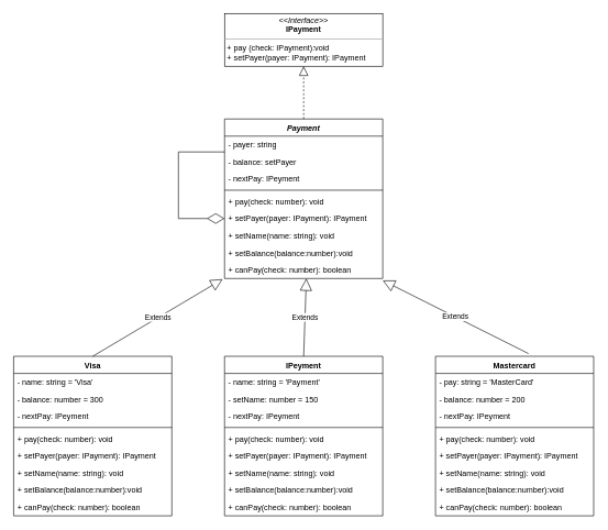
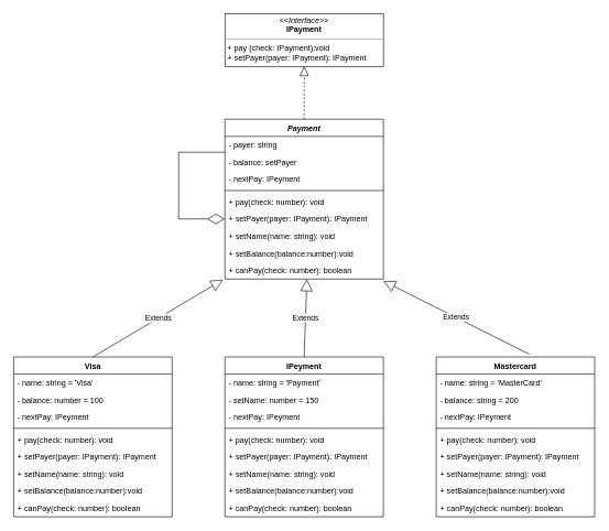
  <mxCell id="0" />
  <mxCell id="1" parent="0" />
  <mxCell id="2" value="&lt;p style=&quot;margin:0px;margin-top:4px;text-align:center;&quot;&gt;&lt;i&gt;&amp;lt;&amp;lt;Interface&amp;gt;&amp;gt;&lt;/i&gt;&lt;br&gt;&lt;b&gt;IPayment&lt;/b&gt;&lt;/p&gt;&lt;hr size=&quot;1&quot;&gt;&lt;p style=&quot;margin:0px;margin-left:4px;&quot;&gt;+ pay (check: IPayment):void&lt;/p&gt;&lt;p style=&quot;margin:0px;margin-left:4px;&quot;&gt;+ setPayer(payer: IPayment): IPayment&lt;/p&gt;" style="verticalAlign=top;align=left;overflow=fill;fontSize=12;fontFamily=Helvetica;html=1;" vertex="1" parent="1"><mxGeometry x="340" y="20" width="240" height="80" as="geometry" /></mxCell>
  <mxCell id="3" value="Payment" style="swimlane;fontStyle=3;align=center;verticalAlign=top;childLayout=stackLayout;horizontal=1;startSize=26;horizontalStack=0;resizeParent=1;resizeParentMax=0;resizeLast=0;collapsible=1;marginBottom=0;" vertex="1" parent="1"><mxGeometry x="340" y="180" width="240" height="242" as="geometry" /></mxCell>
  <mxCell id="4" value="- payer: string" style="text;strokeColor=none;fillColor=none;align=left;verticalAlign=top;spacingLeft=4;spacingRight=4;overflow=hidden;rotatable=0;points=[[0,0.5],[1,0.5]];portConstraint=eastwest;" vertex="1" parent="3"><mxGeometry y="26" width="240" height="26" as="geometry" /></mxCell>
  <mxCell id="5" value="- balance: setPayer" style="text;strokeColor=none;fillColor=none;align=left;verticalAlign=top;spacingLeft=4;spacingRight=4;overflow=hidden;rotatable=0;points=[[0,0.5],[1,0.5]];portConstraint=eastwest;" vertex="1" parent="3"><mxGeometry y="52" width="240" height="26" as="geometry" /></mxCell>
  <mxCell id="6" value="- nextPay: IPeyment" style="text;strokeColor=none;fillColor=none;align=left;verticalAlign=top;spacingLeft=4;spacingRight=4;overflow=hidden;rotatable=0;points=[[0,0.5],[1,0.5]];portConstraint=eastwest;" vertex="1" parent="3"><mxGeometry y="78" width="240" height="26" as="geometry" /></mxCell>
  <mxCell id="7" value="" style="line;strokeWidth=1;fillColor=none;align=left;verticalAlign=middle;spacingTop=-1;spacingLeft=3;spacingRight=3;rotatable=0;labelPosition=right;points=[];portConstraint=eastwest;strokeColor=inherit;" vertex="1" parent="3"><mxGeometry y="104" width="240" height="8" as="geometry" /></mxCell>
  <mxCell id="8" value="+ pay(check: number): void" style="text;strokeColor=none;fillColor=none;align=left;verticalAlign=top;spacingLeft=4;spacingRight=4;overflow=hidden;rotatable=0;points=[[0,0.5],[1,0.5]];portConstraint=eastwest;" vertex="1" parent="3"><mxGeometry y="112" width="240" height="26" as="geometry" /></mxCell>
  <mxCell id="9" value="+ setPayer(payer: IPayment): IPayment" style="text;strokeColor=none;fillColor=none;align=left;verticalAlign=top;spacingLeft=4;spacingRight=4;overflow=hidden;rotatable=0;points=[[0,0.5],[1,0.5]];portConstraint=eastwest;" vertex="1" parent="3"><mxGeometry y="138" width="240" height="26" as="geometry" /></mxCell>
  <mxCell id="10" value="+ setName(name: string): void" style="text;strokeColor=none;fillColor=none;align=left;verticalAlign=top;spacingLeft=4;spacingRight=4;overflow=hidden;rotatable=0;points=[[0,0.5],[1,0.5]];portConstraint=eastwest;" vertex="1" parent="3"><mxGeometry y="164" width="240" height="26" as="geometry" /></mxCell>
  <mxCell id="11" value="+ setBalance(balance:number):void" style="text;strokeColor=none;fillColor=none;align=left;verticalAlign=top;spacingLeft=4;spacingRight=4;overflow=hidden;rotatable=0;points=[[0,0.5],[1,0.5]];portConstraint=eastwest;" vertex="1" parent="3"><mxGeometry y="190" width="240" height="26" as="geometry" /></mxCell>
  <mxCell id="12" value="+ canPay(check: number): boolean" style="text;strokeColor=none;fillColor=none;align=left;verticalAlign=top;spacingLeft=4;spacingRight=4;overflow=hidden;rotatable=0;points=[[0,0.5],[1,0.5]];portConstraint=eastwest;" vertex="1" parent="3"><mxGeometry y="216" width="240" height="26" as="geometry" /></mxCell>
  <mxCell id="13" value="" style="endArrow=diamondThin;endFill=0;endSize=24;html=1;rounded=0;entryX=0;entryY=0.5;entryDx=0;entryDy=0;" edge="1" parent="3" target="9"><mxGeometry width="160" relative="1" as="geometry"><mxPoint y="50" as="sourcePoint" /><mxPoint x="-40" y="180" as="targetPoint" /><Array as="points"><mxPoint x="-70" y="50" /><mxPoint x="-70" y="100" /><mxPoint x="-70" y="151" /></Array></mxGeometry></mxCell>
  <mxCell id="14" value="" style="endArrow=block;dashed=1;endFill=0;endSize=12;html=1;rounded=0;entryX=0.5;entryY=1;entryDx=0;entryDy=0;exitX=0.5;exitY=0;exitDx=0;exitDy=0;" edge="1" parent="1" source="3" target="2"><mxGeometry width="160" relative="1" as="geometry"><mxPoint x="370" y="340" as="sourcePoint" /><mxPoint x="530" y="340" as="targetPoint" /></mxGeometry></mxCell>
  <mxCell id="15" value="Visa" style="swimlane;fontStyle=1;align=center;verticalAlign=top;childLayout=stackLayout;horizontal=1;startSize=26;horizontalStack=0;resizeParent=1;resizeParentMax=0;resizeLast=0;collapsible=1;marginBottom=0;" vertex="1" parent="1"><mxGeometry x="20" y="540" width="240" height="242" as="geometry" /></mxCell>
  <mxCell id="16" value="- name: string = 'Visa'" style="text;strokeColor=none;fillColor=none;align=left;verticalAlign=top;spacingLeft=4;spacingRight=4;overflow=hidden;rotatable=0;points=[[0,0.5],[1,0.5]];portConstraint=eastwest;" vertex="1" parent="15"><mxGeometry y="26" width="240" height="26" as="geometry" /></mxCell>
- <mxCell id="17" value="- balance: number = 300" style="text;strokeColor=none;fillColor=none;align=left;verticalAlign=top;spacingLeft=4;spacingRight=4;overflow=hidden;rotatable=0;points=[[0,0.5],[1,0.5]];portConstraint=eastwest;" vertex="1" parent="15"><mxGeometry y="52" width="240" height="26" as="geometry" /></mxCell>
+ <mxCell id="17" value="- balance: number = 100" style="text;strokeColor=none;fillColor=none;align=left;verticalAlign=top;spacingLeft=4;spacingRight=4;overflow=hidden;rotatable=0;points=[[0,0.5],[1,0.5]];portConstraint=eastwest;" vertex="1" parent="15"><mxGeometry y="52" width="240" height="26" as="geometry" /></mxCell>
  <mxCell id="18" value="- nextPay: IPeyment" style="text;strokeColor=none;fillColor=none;align=left;verticalAlign=top;spacingLeft=4;spacingRight=4;overflow=hidden;rotatable=0;points=[[0,0.5],[1,0.5]];portConstraint=eastwest;" vertex="1" parent="15"><mxGeometry y="78" width="240" height="26" as="geometry" /></mxCell>
  <mxCell id="19" value="" style="line;strokeWidth=1;fillColor=none;align=left;verticalAlign=middle;spacingTop=-1;spacingLeft=3;spacingRight=3;rotatable=0;labelPosition=right;points=[];portConstraint=eastwest;strokeColor=inherit;" vertex="1" parent="15"><mxGeometry y="104" width="240" height="8" as="geometry" /></mxCell>
  <mxCell id="20" value="+ pay(check: number): void" style="text;strokeColor=none;fillColor=none;align=left;verticalAlign=top;spacingLeft=4;spacingRight=4;overflow=hidden;rotatable=0;points=[[0,0.5],[1,0.5]];portConstraint=eastwest;" vertex="1" parent="15"><mxGeometry y="112" width="240" height="26" as="geometry" /></mxCell>
  <mxCell id="21" value="+ setPayer(payer: IPayment): IPayment" style="text;strokeColor=none;fillColor=none;align=left;verticalAlign=top;spacingLeft=4;spacingRight=4;overflow=hidden;rotatable=0;points=[[0,0.5],[1,0.5]];portConstraint=eastwest;" vertex="1" parent="15"><mxGeometry y="138" width="240" height="26" as="geometry" /></mxCell>
  <mxCell id="22" value="+ setName(name: string): void" style="text;strokeColor=none;fillColor=none;align=left;verticalAlign=top;spacingLeft=4;spacingRight=4;overflow=hidden;rotatable=0;points=[[0,0.5],[1,0.5]];portConstraint=eastwest;" vertex="1" parent="15"><mxGeometry y="164" width="240" height="26" as="geometry" /></mxCell>
  <mxCell id="23" value="+ setBalance(balance:number):void" style="text;strokeColor=none;fillColor=none;align=left;verticalAlign=top;spacingLeft=4;spacingRight=4;overflow=hidden;rotatable=0;points=[[0,0.5],[1,0.5]];portConstraint=eastwest;" vertex="1" parent="15"><mxGeometry y="190" width="240" height="26" as="geometry" /></mxCell>
  <mxCell id="24" value="+ canPay(check: number): boolean" style="text;strokeColor=none;fillColor=none;align=left;verticalAlign=top;spacingLeft=4;spacingRight=4;overflow=hidden;rotatable=0;points=[[0,0.5],[1,0.5]];portConstraint=eastwest;" vertex="1" parent="15"><mxGeometry y="216" width="240" height="26" as="geometry" /></mxCell>
  <mxCell id="25" value="IPeyment" style="swimlane;fontStyle=1;align=center;verticalAlign=top;childLayout=stackLayout;horizontal=1;startSize=26;horizontalStack=0;resizeParent=1;resizeParentMax=0;resizeLast=0;collapsible=1;marginBottom=0;" vertex="1" parent="1"><mxGeometry x="340" y="540" width="240" height="242" as="geometry" /></mxCell>
  <mxCell id="26" value="- name: string = 'Payment'" style="text;strokeColor=none;fillColor=none;align=left;verticalAlign=top;spacingLeft=4;spacingRight=4;overflow=hidden;rotatable=0;points=[[0,0.5],[1,0.5]];portConstraint=eastwest;" vertex="1" parent="25"><mxGeometry y="26" width="240" height="26" as="geometry" /></mxCell>
  <mxCell id="27" value="- setName: number = 150" style="text;strokeColor=none;fillColor=none;align=left;verticalAlign=top;spacingLeft=4;spacingRight=4;overflow=hidden;rotatable=0;points=[[0,0.5],[1,0.5]];portConstraint=eastwest;" vertex="1" parent="25"><mxGeometry y="52" width="240" height="26" as="geometry" /></mxCell>
  <mxCell id="28" value="- nextPay: IPeyment" style="text;strokeColor=none;fillColor=none;align=left;verticalAlign=top;spacingLeft=4;spacingRight=4;overflow=hidden;rotatable=0;points=[[0,0.5],[1,0.5]];portConstraint=eastwest;" vertex="1" parent="25"><mxGeometry y="78" width="240" height="26" as="geometry" /></mxCell>
  <mxCell id="29" value="" style="line;strokeWidth=1;fillColor=none;align=left;verticalAlign=middle;spacingTop=-1;spacingLeft=3;spacingRight=3;rotatable=0;labelPosition=right;points=[];portConstraint=eastwest;strokeColor=inherit;" vertex="1" parent="25"><mxGeometry y="104" width="240" height="8" as="geometry" /></mxCell>
  <mxCell id="30" value="+ pay(check: number): void" style="text;strokeColor=none;fillColor=none;align=left;verticalAlign=top;spacingLeft=4;spacingRight=4;overflow=hidden;rotatable=0;points=[[0,0.5],[1,0.5]];portConstraint=eastwest;" vertex="1" parent="25"><mxGeometry y="112" width="240" height="26" as="geometry" /></mxCell>
  <mxCell id="31" value="+ setPayer(payer: IPayment): IPayment" style="text;strokeColor=none;fillColor=none;align=left;verticalAlign=top;spacingLeft=4;spacingRight=4;overflow=hidden;rotatable=0;points=[[0,0.5],[1,0.5]];portConstraint=eastwest;" vertex="1" parent="25"><mxGeometry y="138" width="240" height="26" as="geometry" /></mxCell>
  <mxCell id="32" value="+ setName(name: string): void" style="text;strokeColor=none;fillColor=none;align=left;verticalAlign=top;spacingLeft=4;spacingRight=4;overflow=hidden;rotatable=0;points=[[0,0.5],[1,0.5]];portConstraint=eastwest;" vertex="1" parent="25"><mxGeometry y="164" width="240" height="26" as="geometry" /></mxCell>
  <mxCell id="33" value="+ setBalance(balance:number):void" style="text;strokeColor=none;fillColor=none;align=left;verticalAlign=top;spacingLeft=4;spacingRight=4;overflow=hidden;rotatable=0;points=[[0,0.5],[1,0.5]];portConstraint=eastwest;" vertex="1" parent="25"><mxGeometry y="190" width="240" height="26" as="geometry" /></mxCell>
  <mxCell id="34" value="+ canPay(check: number): boolean" style="text;strokeColor=none;fillColor=none;align=left;verticalAlign=top;spacingLeft=4;spacingRight=4;overflow=hidden;rotatable=0;points=[[0,0.5],[1,0.5]];portConstraint=eastwest;" vertex="1" parent="25"><mxGeometry y="216" width="240" height="26" as="geometry" /></mxCell>
  <mxCell id="35" value="Mastercard" style="swimlane;fontStyle=1;align=center;verticalAlign=top;childLayout=stackLayout;horizontal=1;startSize=26;horizontalStack=0;resizeParent=1;resizeParentMax=0;resizeLast=0;collapsible=1;marginBottom=0;" vertex="1" parent="1"><mxGeometry x="660" y="540" width="240" height="242" as="geometry" /></mxCell>
- <mxCell id="36" value="- pay: string = 'MasterCard'" style="text;strokeColor=none;fillColor=none;align=left;verticalAlign=top;spacingLeft=4;spacingRight=4;overflow=hidden;rotatable=0;points=[[0,0.5],[1,0.5]];portConstraint=eastwest;" vertex="1" parent="35"><mxGeometry y="26" width="240" height="26" as="geometry" /></mxCell>
- <mxCell id="37" value="- balance: number = 200" style="text;strokeColor=none;fillColor=none;align=left;verticalAlign=top;spacingLeft=4;spacingRight=4;overflow=hidden;rotatable=0;points=[[0,0.5],[1,0.5]];portConstraint=eastwest;" vertex="1" parent="35"><mxGeometry y="52" width="240" height="26" as="geometry" /></mxCell>
+ <mxCell id="36" value="- name: string = 'MasterCard'" style="text;strokeColor=none;fillColor=none;align=left;verticalAlign=top;spacingLeft=4;spacingRight=4;overflow=hidden;rotatable=0;points=[[0,0.5],[1,0.5]];portConstraint=eastwest;" vertex="1" parent="35"><mxGeometry y="26" width="240" height="26" as="geometry" /></mxCell>
+ <mxCell id="37" value="- balance: string = 200" style="text;strokeColor=none;fillColor=none;align=left;verticalAlign=top;spacingLeft=4;spacingRight=4;overflow=hidden;rotatable=0;points=[[0,0.5],[1,0.5]];portConstraint=eastwest;" vertex="1" parent="35"><mxGeometry y="52" width="240" height="26" as="geometry" /></mxCell>
  <mxCell id="38" value="- nextPay: IPeyment" style="text;strokeColor=none;fillColor=none;align=left;verticalAlign=top;spacingLeft=4;spacingRight=4;overflow=hidden;rotatable=0;points=[[0,0.5],[1,0.5]];portConstraint=eastwest;" vertex="1" parent="35"><mxGeometry y="78" width="240" height="26" as="geometry" /></mxCell>
  <mxCell id="39" value="" style="line;strokeWidth=1;fillColor=none;align=left;verticalAlign=middle;spacingTop=-1;spacingLeft=3;spacingRight=3;rotatable=0;labelPosition=right;points=[];portConstraint=eastwest;strokeColor=inherit;" vertex="1" parent="35"><mxGeometry y="104" width="240" height="8" as="geometry" /></mxCell>
  <mxCell id="40" value="+ pay(check: number): void" style="text;strokeColor=none;fillColor=none;align=left;verticalAlign=top;spacingLeft=4;spacingRight=4;overflow=hidden;rotatable=0;points=[[0,0.5],[1,0.5]];portConstraint=eastwest;" vertex="1" parent="35"><mxGeometry y="112" width="240" height="26" as="geometry" /></mxCell>
  <mxCell id="41" value="+ setPayer(payer: IPayment): IPayment" style="text;strokeColor=none;fillColor=none;align=left;verticalAlign=top;spacingLeft=4;spacingRight=4;overflow=hidden;rotatable=0;points=[[0,0.5],[1,0.5]];portConstraint=eastwest;" vertex="1" parent="35"><mxGeometry y="138" width="240" height="26" as="geometry" /></mxCell>
  <mxCell id="42" value="+ setName(name: string): void" style="text;strokeColor=none;fillColor=none;align=left;verticalAlign=top;spacingLeft=4;spacingRight=4;overflow=hidden;rotatable=0;points=[[0,0.5],[1,0.5]];portConstraint=eastwest;" vertex="1" parent="35"><mxGeometry y="164" width="240" height="26" as="geometry" /></mxCell>
  <mxCell id="43" value="+ setBalance(balance:number):void" style="text;strokeColor=none;fillColor=none;align=left;verticalAlign=top;spacingLeft=4;spacingRight=4;overflow=hidden;rotatable=0;points=[[0,0.5],[1,0.5]];portConstraint=eastwest;" vertex="1" parent="35"><mxGeometry y="190" width="240" height="26" as="geometry" /></mxCell>
  <mxCell id="44" value="+ canPay(check: number): boolean" style="text;strokeColor=none;fillColor=none;align=left;verticalAlign=top;spacingLeft=4;spacingRight=4;overflow=hidden;rotatable=0;points=[[0,0.5],[1,0.5]];portConstraint=eastwest;" vertex="1" parent="35"><mxGeometry y="216" width="240" height="26" as="geometry" /></mxCell>
  <mxCell id="45" value="Extends" style="endArrow=block;endSize=16;endFill=0;html=1;rounded=0;exitX=0.5;exitY=0;exitDx=0;exitDy=0;entryX=-0.012;entryY=1.038;entryDx=0;entryDy=0;entryPerimeter=0;" edge="1" parent="1" source="15" target="12"><mxGeometry width="160" relative="1" as="geometry"><mxPoint x="320" y="500" as="sourcePoint" /><mxPoint x="480" y="500" as="targetPoint" /></mxGeometry></mxCell>
  <mxCell id="46" value="Extends" style="endArrow=block;endSize=16;endFill=0;html=1;rounded=0;entryX=0.517;entryY=1;entryDx=0;entryDy=0;entryPerimeter=0;exitX=0.5;exitY=0;exitDx=0;exitDy=0;" edge="1" parent="1" source="25" target="12"><mxGeometry width="160" relative="1" as="geometry"><mxPoint x="320" y="500" as="sourcePoint" /><mxPoint x="480" y="500" as="targetPoint" /></mxGeometry></mxCell>
  <mxCell id="47" value="Extends" style="endArrow=block;endSize=16;endFill=0;html=1;rounded=0;entryX=1;entryY=1.115;entryDx=0;entryDy=0;entryPerimeter=0;exitX=0.588;exitY=-0.017;exitDx=0;exitDy=0;exitPerimeter=0;" edge="1" parent="1" source="35" target="12"><mxGeometry width="160" relative="1" as="geometry"><mxPoint x="320" y="500" as="sourcePoint" /><mxPoint x="480" y="500" as="targetPoint" /></mxGeometry></mxCell>
